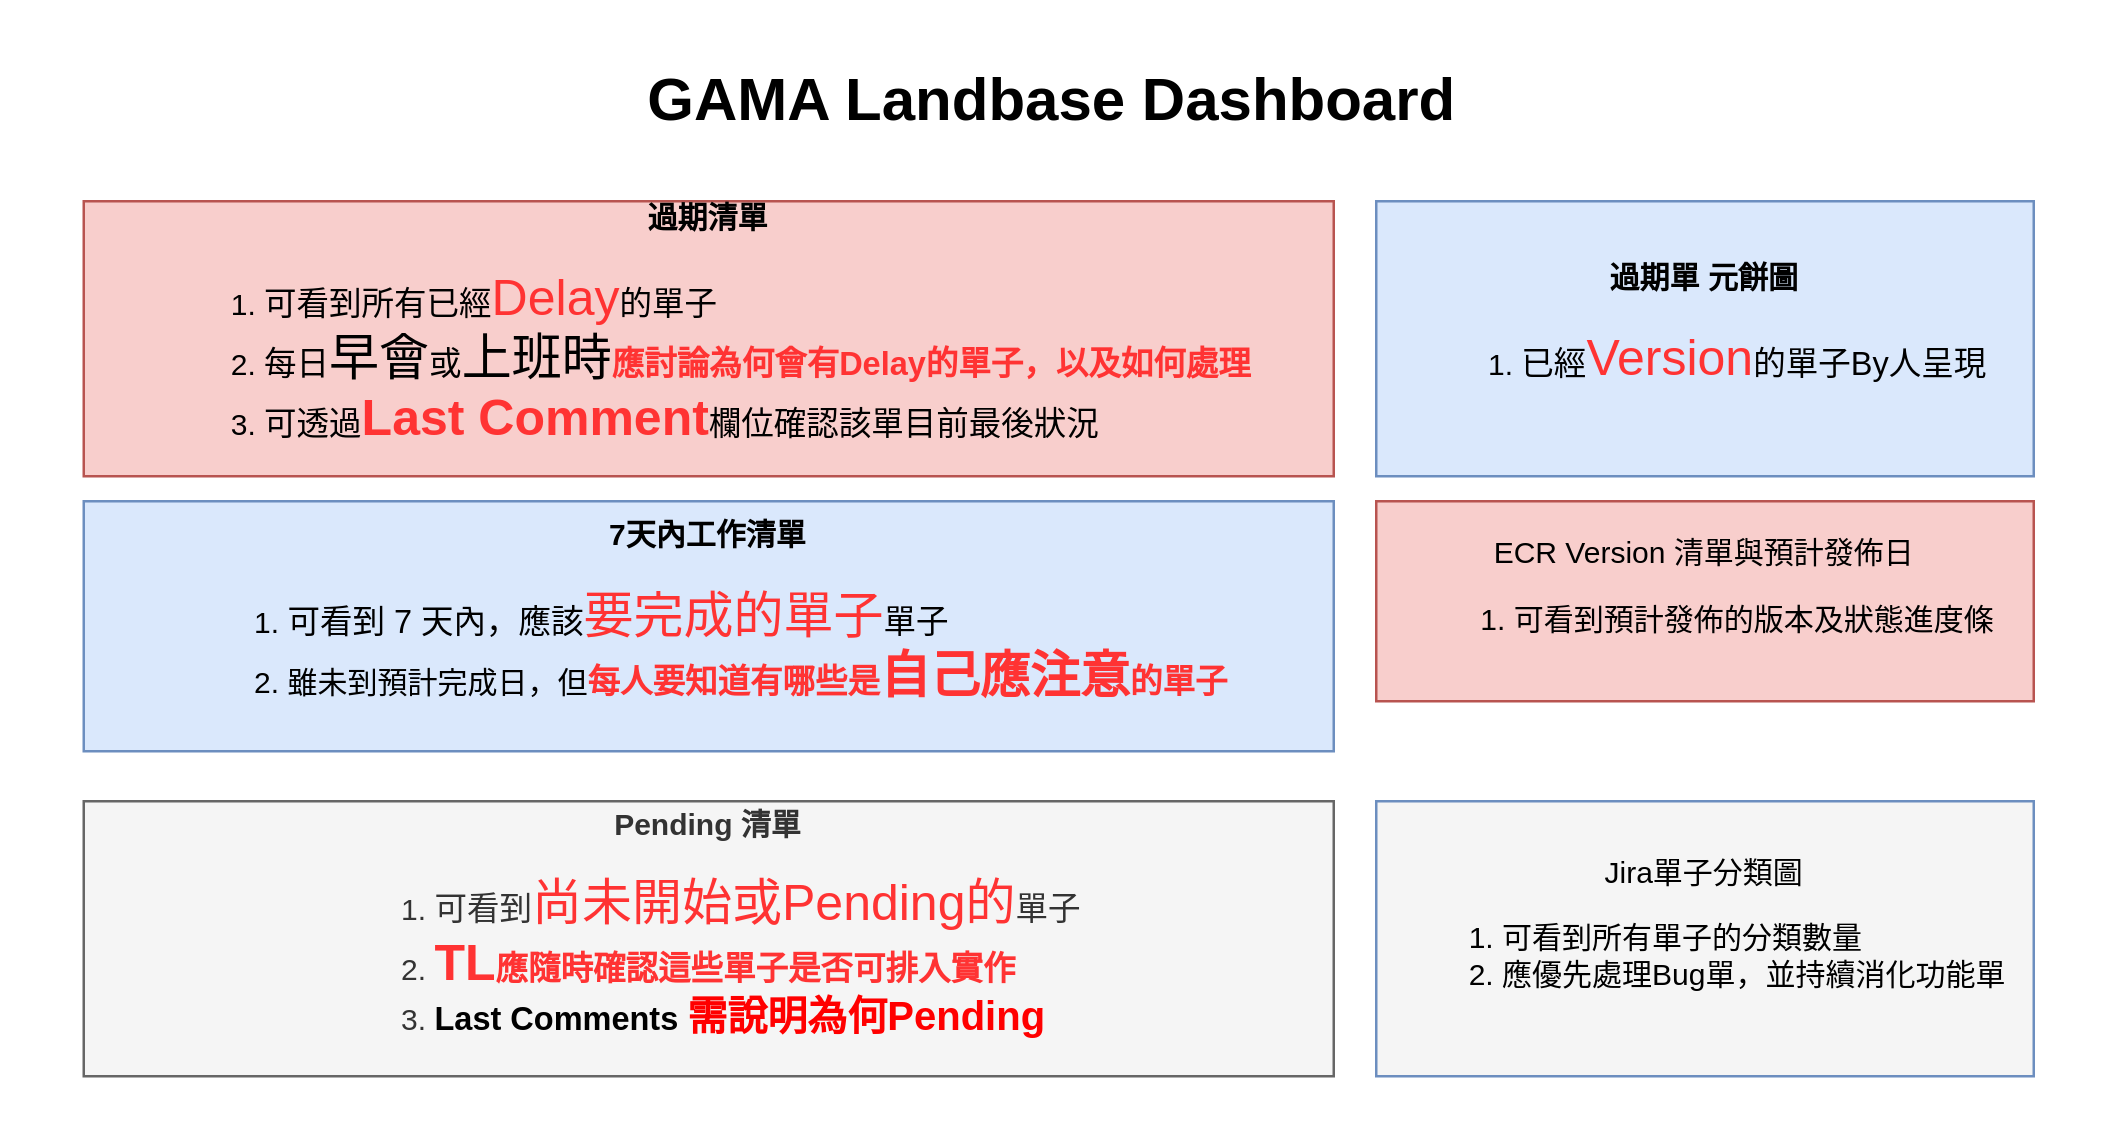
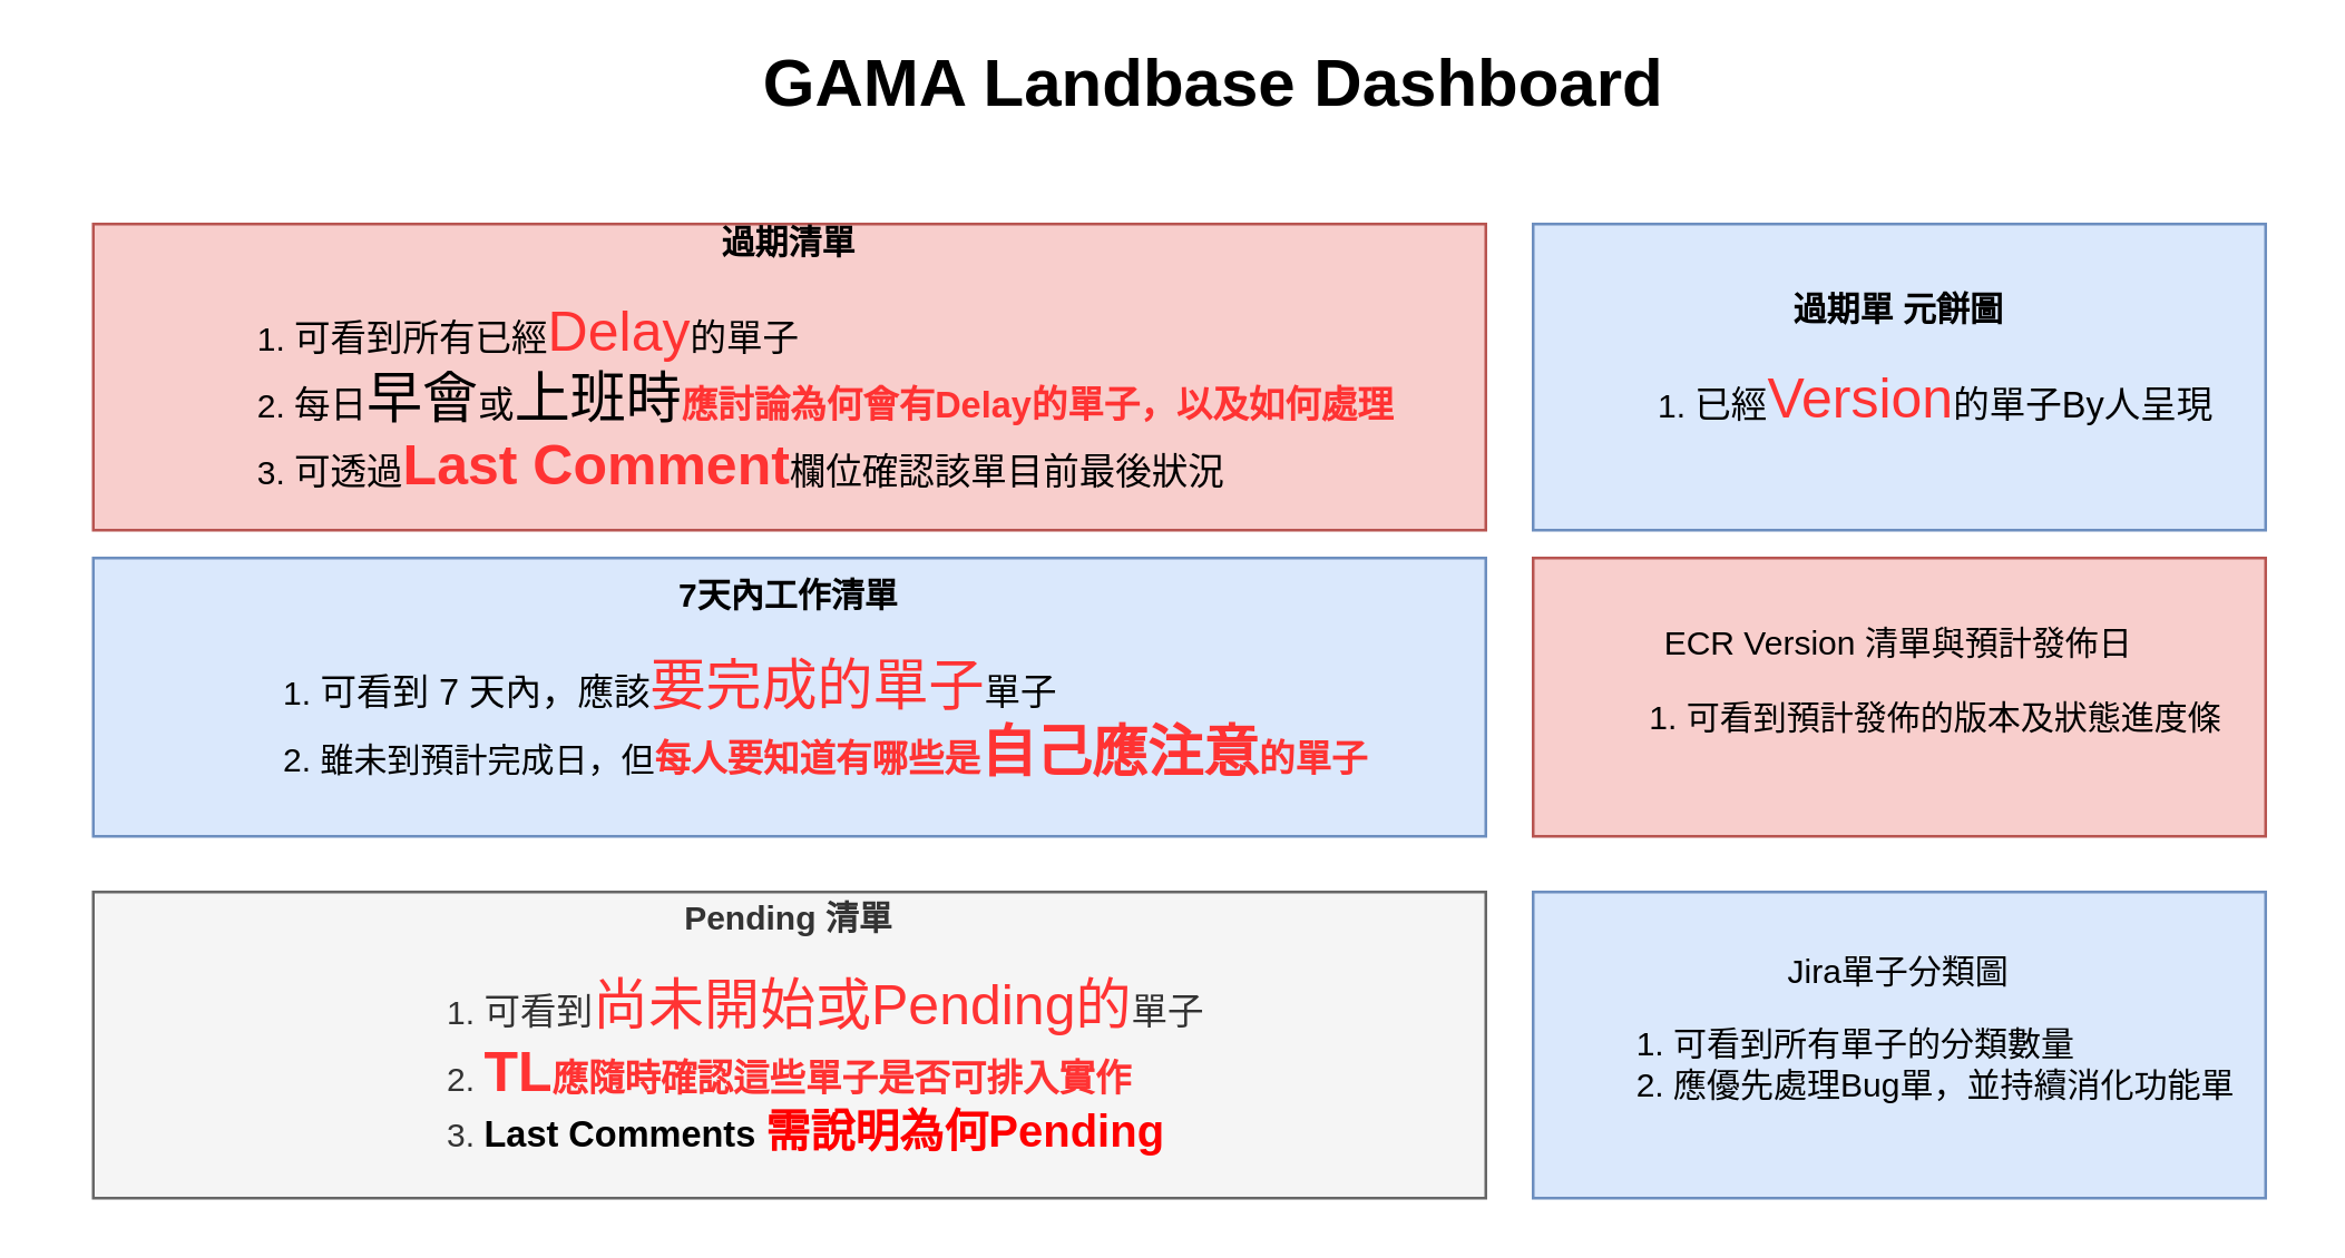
  <mxCell id="0" />
  <mxCell id="1" parent="0" />
  <mxCell id="2" value="&lt;b&gt;過期清單&lt;/b&gt;&lt;br&gt;&lt;ol&gt;&lt;li style=&quot;text-align: left&quot;&gt;&lt;span style=&quot;font-size: 13px&quot;&gt;可看到所有已經&lt;/span&gt;&lt;font style=&quot;font-size: 20px&quot; color=&quot;#ff3333&quot;&gt;Delay&lt;/font&gt;&lt;span style=&quot;font-size: 13px&quot;&gt;的單子&lt;/span&gt;&lt;/li&gt;&lt;li style=&quot;text-align: left&quot;&gt;&lt;span style=&quot;font-size: 13px&quot;&gt;每日&lt;/span&gt;&lt;font style=&quot;font-size: 20px&quot;&gt;早會&lt;/font&gt;&lt;span style=&quot;font-size: 13px&quot;&gt;或&lt;/span&gt;&lt;font style=&quot;font-size: 20px&quot;&gt;上班時&lt;/font&gt;&lt;font color=&quot;#ff3333&quot; style=&quot;font-size: 13px&quot;&gt;&lt;b&gt;應討論為何會有Delay的單子，以及如何處理&lt;/b&gt;&lt;/font&gt;&lt;/li&gt;&lt;li style=&quot;text-align: left&quot;&gt;&lt;span style=&quot;font-size: 13px&quot;&gt;可透過&lt;b style=&quot;font-size: 12px&quot;&gt;&lt;font color=&quot;#ff3333&quot; style=&quot;font-size: 20px&quot;&gt;Last Comment&lt;/font&gt;&lt;/b&gt;欄位確認該單目前最後狀況&lt;/span&gt;&lt;/li&gt;&lt;/ol&gt;" style="rounded=0;whiteSpace=wrap;html=1;fillColor=#f8cecc;strokeColor=#b85450;" parent="1" vertex="1"><mxGeometry x="33" y="80" width="500" height="110" as="geometry" /></mxCell>
- <mxCell id="3" value="ECR Version 清單與預計發佈日&lt;br&gt;&lt;div style=&quot;text-align: left&quot;&gt;&lt;ol&gt;&lt;li&gt;可看到預計發佈的版本及狀態進度條&lt;/li&gt;&lt;/ol&gt;&lt;/div&gt;" style="rounded=0;whiteSpace=wrap;html=1;fillColor=#f8cecc;strokeColor=#b85450;" parent="1" vertex="1"><mxGeometry x="550" y="200" width="263" height="80" as="geometry" /></mxCell>
- <mxCell id="4" value="Jira單子分類圖&lt;br&gt;&lt;div style=&quot;text-align: left&quot;&gt;&lt;ol&gt;&lt;li&gt;可看到所有單子的分類數量&lt;/li&gt;&lt;li&gt;應優先處理Bug單，並持續消化功能單&lt;/li&gt;&lt;/ol&gt;&lt;/div&gt;" style="rounded=0;whiteSpace=wrap;html=1;fillColor=#f5f5f5;strokeColor=#6c8ebf;" parent="1" vertex="1"><mxGeometry x="550" y="320" width="263" height="110" as="geometry" /></mxCell>
+ <mxCell id="3" value="ECR Version 清單與預計發佈日&lt;br&gt;&lt;div style=&quot;text-align: left&quot;&gt;&lt;ol&gt;&lt;li&gt;可看到預計發佈的版本及狀態進度條&lt;/li&gt;&lt;/ol&gt;&lt;/div&gt;" style="rounded=0;whiteSpace=wrap;html=1;fillColor=#f8cecc;strokeColor=#b85450;" parent="1" vertex="1"><mxGeometry x="550" y="200" width="263" height="100" as="geometry" /></mxCell>
+ <mxCell id="4" value="Jira單子分類圖&lt;br&gt;&lt;div style=&quot;text-align: left&quot;&gt;&lt;ol&gt;&lt;li&gt;可看到所有單子的分類數量&lt;/li&gt;&lt;li&gt;應優先處理Bug單，並持續消化功能單&lt;/li&gt;&lt;/ol&gt;&lt;/div&gt;" style="rounded=0;whiteSpace=wrap;html=1;fillColor=#dae8fc;strokeColor=#6c8ebf;" parent="1" vertex="1"><mxGeometry x="550" y="320" width="263" height="110" as="geometry" /></mxCell>
  <mxCell id="5" value="&lt;b&gt;過期單 元餅圖&lt;/b&gt;&lt;br&gt;&lt;ol&gt;&lt;li style=&quot;text-align: left&quot;&gt;&lt;span style=&quot;font-size: 13px&quot;&gt;已經&lt;/span&gt;&lt;font color=&quot;#ff3333&quot; style=&quot;font-size: 20px&quot;&gt;Version&lt;/font&gt;&lt;span style=&quot;font-size: 13px&quot;&gt;的單子By人呈現&lt;/span&gt;&lt;/li&gt;&lt;/ol&gt;" style="rounded=0;whiteSpace=wrap;html=1;fillColor=#dae8fc;strokeColor=#6c8ebf;" parent="1" vertex="1"><mxGeometry x="550" y="80" width="263" height="110" as="geometry" /></mxCell>
  <mxCell id="6" value="&lt;b&gt;7天內工作清單&lt;/b&gt;&lt;br&gt;&lt;ol&gt;&lt;li style=&quot;text-align: left&quot;&gt;&lt;span style=&quot;font-size: 13px&quot;&gt;可看到 7 天內，應該&lt;/span&gt;&lt;font style=&quot;font-size: 20px&quot; color=&quot;#ff3333&quot;&gt;要完成的單子&lt;/font&gt;&lt;span style=&quot;font-size: 13px&quot;&gt;單子&lt;/span&gt;&lt;/li&gt;&lt;li style=&quot;text-align: left&quot;&gt;雖未到預計完成日，但&lt;b&gt;&lt;font color=&quot;#ff3333&quot;&gt;&lt;span style=&quot;font-size: 13px&quot;&gt;每人要知道有哪些是&lt;/span&gt;&lt;font style=&quot;font-size: 20px&quot;&gt;自己應注意&lt;/font&gt;&lt;span style=&quot;font-size: 13px&quot;&gt;的單子&lt;/span&gt;&lt;/font&gt;&lt;/b&gt;&lt;/li&gt;&lt;/ol&gt;" style="rounded=0;whiteSpace=wrap;html=1;fillColor=#dae8fc;strokeColor=#6c8ebf;" parent="1" vertex="1"><mxGeometry x="33" y="200" width="500" height="100" as="geometry" /></mxCell>
  <mxCell id="7" value="&lt;b&gt;Pending 清單&lt;/b&gt;&lt;br&gt;&lt;ol&gt;&lt;li style=&quot;text-align: left&quot;&gt;&lt;span style=&quot;font-size: 13px&quot;&gt;可看到&lt;/span&gt;&lt;font style=&quot;font-size: 20px&quot; color=&quot;#ff3333&quot;&gt;尚未開始或Pending的&lt;/font&gt;&lt;span style=&quot;font-size: 13px&quot;&gt;單子&lt;/span&gt;&lt;/li&gt;&lt;li style=&quot;text-align: left&quot;&gt;&lt;b&gt;&lt;font color=&quot;#ff3333&quot;&gt;&lt;font style=&quot;font-size: 20px&quot;&gt;TL&lt;/font&gt;&lt;span style=&quot;font-size: 13px&quot;&gt;應隨時確認這些單子是否可排入實作&lt;/span&gt;&lt;/font&gt;&lt;/b&gt;&lt;/li&gt;&lt;li style=&quot;text-align: left&quot;&gt;&lt;b&gt;&lt;font color=&quot;#000000&quot; style=&quot;font-size: 13px&quot;&gt;Last Comments &lt;/font&gt;&lt;font color=&quot;#ff0000&quot; style=&quot;font-size: 16px&quot;&gt;需說明為何Pending&lt;/font&gt;&lt;/b&gt;&lt;/li&gt;&lt;/ol&gt;" style="rounded=0;whiteSpace=wrap;html=1;fillColor=#f5f5f5;strokeColor=#666666;fontColor=#333333;" parent="1" vertex="1"><mxGeometry x="33" y="320" width="500" height="110" as="geometry" /></mxCell>
- <mxCell id="8" value="GAMA Landbase Dashboard" style="text;strokeColor=none;fillColor=none;html=1;fontSize=24;fontStyle=1;verticalAlign=middle;align=center;" parent="1" vertex="1"><mxGeometry x="20" y="20" width="800" height="40" as="geometry" /></mxCell>
+ <mxCell id="8" value="GAMA Landbase Dashboard" style="text;strokeColor=none;fillColor=none;html=1;fontSize=24;fontStyle=1;verticalAlign=middle;align=center;" parent="1" vertex="1"><mxGeometry x="35" y="10" width="800" height="40" as="geometry" /></mxCell>
